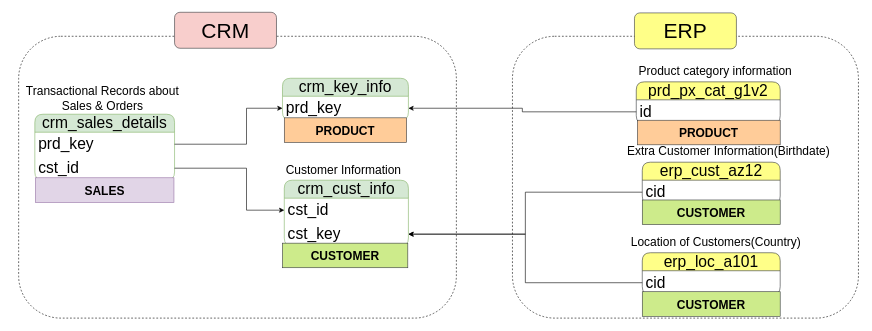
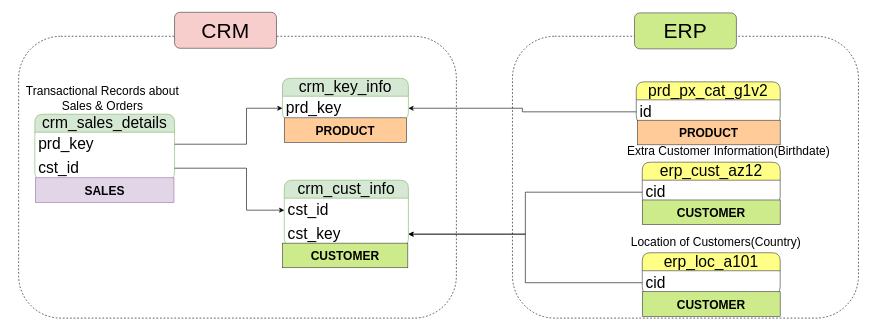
  <mxCell id="0" />
  <mxCell id="1" parent="0" />
  <mxCell id="2" value="crm_cust_info" style="swimlane;fontStyle=0;childLayout=stackLayout;horizontal=1;startSize=30;horizontalStack=0;resizeParent=1;resizeParentMax=0;resizeLast=0;collapsible=1;marginBottom=0;whiteSpace=wrap;html=1;rounded=1;fillColor=#d5e8d4;strokeColor=#82b366;fontSize=26;" parent="1" vertex="1"><mxGeometry x="473" y="300" width="207" height="110" as="geometry"><mxRectangle x="270" y="80" width="200" height="40" as="alternateBounds" /></mxGeometry></mxCell>
  <mxCell id="3" value="cst_id" style="text;strokeColor=none;fillColor=none;align=left;verticalAlign=middle;spacingLeft=4;spacingRight=4;overflow=hidden;points=[[0,0.5],[1,0.5]];portConstraint=eastwest;rotatable=0;whiteSpace=wrap;html=1;fontSize=26;" parent="2" vertex="1"><mxGeometry y="30" width="207" height="40" as="geometry" /></mxCell>
  <mxCell id="4" value="cst_key" style="text;strokeColor=none;fillColor=none;align=left;verticalAlign=middle;spacingLeft=4;spacingRight=4;overflow=hidden;points=[[0,0.5],[1,0.5]];portConstraint=eastwest;rotatable=0;whiteSpace=wrap;html=1;fontSize=26;" parent="2" vertex="1"><mxGeometry y="70" width="207" height="40" as="geometry" /></mxCell>
- <mxCell id="5" value="&lt;font style=&quot;font-size: 20px;&quot;&gt;Customer Information&lt;/font&gt;" style="text;html=1;strokeColor=none;fillColor=none;align=center;verticalAlign=middle;whiteSpace=wrap;rounded=0;" parent="1" vertex="1"><mxGeometry x="458" y="267" width="228" height="30" as="geometry" /></mxCell>
  <mxCell id="6" value="crm_key_info" style="swimlane;fontStyle=0;childLayout=stackLayout;horizontal=1;startSize=30;horizontalStack=0;resizeParent=1;resizeParentMax=0;resizeLast=0;collapsible=1;marginBottom=0;whiteSpace=wrap;html=1;rounded=1;fillColor=#d5e8d4;strokeColor=#82b366;fontSize=26;" parent="1" vertex="1"><mxGeometry x="470" y="130" width="210" height="70" as="geometry"><mxRectangle x="270" y="80" width="200" height="40" as="alternateBounds" /></mxGeometry></mxCell>
  <mxCell id="7" value="prd_key" style="text;strokeColor=none;fillColor=none;align=left;verticalAlign=middle;spacingLeft=4;spacingRight=4;overflow=hidden;points=[[0,0.5],[1,0.5]];portConstraint=eastwest;rotatable=0;whiteSpace=wrap;html=1;fontSize=26;" parent="6" vertex="1"><mxGeometry y="30" width="210" height="40" as="geometry" /></mxCell>
  <mxCell id="8" value="crm_sales_details" style="swimlane;fontStyle=0;childLayout=stackLayout;horizontal=1;startSize=30;horizontalStack=0;resizeParent=1;resizeParentMax=0;resizeLast=0;collapsible=1;marginBottom=0;whiteSpace=wrap;html=1;rounded=1;fillColor=#d5e8d4;strokeColor=#82b366;fontSize=26;" parent="1" vertex="1"><mxGeometry x="57" y="190" width="233" height="110" as="geometry"><mxRectangle x="270" y="80" width="200" height="40" as="alternateBounds" /></mxGeometry></mxCell>
  <mxCell id="9" value="prd_key" style="text;strokeColor=none;fillColor=none;align=left;verticalAlign=middle;spacingLeft=4;spacingRight=4;overflow=hidden;points=[[0,0.5],[1,0.5]];portConstraint=eastwest;rotatable=0;whiteSpace=wrap;html=1;fontSize=26;" parent="8" vertex="1"><mxGeometry y="30" width="233" height="40" as="geometry" /></mxCell>
  <mxCell id="10" value="cst_id" style="text;strokeColor=none;fillColor=none;align=left;verticalAlign=middle;spacingLeft=4;spacingRight=4;overflow=hidden;points=[[0,0.5],[1,0.5]];portConstraint=eastwest;rotatable=0;whiteSpace=wrap;html=1;fontSize=26;" parent="8" vertex="1"><mxGeometry y="70" width="233" height="40" as="geometry" /></mxCell>
  <mxCell id="11" value="&lt;font style=&quot;font-size: 20px;&quot;&gt;Transactional Records about Sales &amp;amp; Orders&lt;/font&gt;" style="text;html=1;strokeColor=none;fillColor=none;align=center;verticalAlign=middle;whiteSpace=wrap;rounded=0;" parent="1" vertex="1"><mxGeometry x="20" y="140" width="300" height="46" as="geometry" /></mxCell>
  <mxCell id="12" style="edgeStyle=elbowEdgeStyle;rounded=0;orthogonalLoop=1;jettySize=auto;html=1;entryX=0;entryY=0.5;entryDx=0;entryDy=0;" parent="1" source="10" target="3" edge="1"><mxGeometry relative="1" as="geometry"><Array as="points"><mxPoint x="410" y="310" /></Array></mxGeometry></mxCell>
  <mxCell id="13" style="edgeStyle=orthogonalEdgeStyle;rounded=0;orthogonalLoop=1;jettySize=auto;html=1;entryX=0;entryY=0.5;entryDx=0;entryDy=0;" parent="1" source="9" target="7" edge="1"><mxGeometry relative="1" as="geometry"><Array as="points"><mxPoint x="410" y="240" /><mxPoint x="410" y="180" /></Array></mxGeometry></mxCell>
  <mxCell id="14" value="erp_cust_az12" style="swimlane;fontStyle=0;childLayout=stackLayout;horizontal=1;startSize=30;horizontalStack=0;resizeParent=1;resizeParentMax=0;resizeLast=0;collapsible=1;marginBottom=0;whiteSpace=wrap;html=1;rounded=1;fillColor=#ffff88;strokeColor=#36393d;fontSize=26;" parent="1" vertex="1"><mxGeometry x="1070" y="270" width="230" height="70" as="geometry"><mxRectangle x="270" y="80" width="200" height="40" as="alternateBounds" /></mxGeometry></mxCell>
  <mxCell id="15" value="cid" style="text;strokeColor=none;fillColor=none;align=left;verticalAlign=middle;spacingLeft=4;spacingRight=4;overflow=hidden;points=[[0,0.5],[1,0.5]];portConstraint=eastwest;rotatable=0;whiteSpace=wrap;html=1;fontSize=26;" parent="14" vertex="1"><mxGeometry y="30" width="230" height="40" as="geometry" /></mxCell>
  <mxCell id="16" value="&lt;font style=&quot;font-size: 20px;&quot;&gt;Extra Customer Information(Birthdate)&lt;/font&gt;" style="text;html=1;strokeColor=none;fillColor=none;align=center;verticalAlign=middle;whiteSpace=wrap;rounded=0;" parent="1" vertex="1"><mxGeometry x="1038" y="236" width="352" height="30" as="geometry" /></mxCell>
  <mxCell id="17" style="edgeStyle=orthogonalEdgeStyle;rounded=0;orthogonalLoop=1;jettySize=auto;html=1;exitX=0;exitY=0.5;exitDx=0;exitDy=0;" parent="1" source="15" target="4" edge="1"><mxGeometry relative="1" as="geometry" /></mxCell>
  <mxCell id="18" value="erp_loc_a101" style="swimlane;fontStyle=0;childLayout=stackLayout;horizontal=1;startSize=30;horizontalStack=0;resizeParent=1;resizeParentMax=0;resizeLast=0;collapsible=1;marginBottom=0;whiteSpace=wrap;html=1;rounded=1;fillColor=#ffff88;strokeColor=#36393d;fontSize=26;" parent="1" vertex="1"><mxGeometry x="1070" y="421" width="230" height="70" as="geometry"><mxRectangle x="270" y="80" width="200" height="40" as="alternateBounds" /></mxGeometry></mxCell>
  <mxCell id="19" value="cid" style="text;strokeColor=none;fillColor=none;align=left;verticalAlign=middle;spacingLeft=4;spacingRight=4;overflow=hidden;points=[[0,0.5],[1,0.5]];portConstraint=eastwest;rotatable=0;whiteSpace=wrap;html=1;fontSize=26;" parent="18" vertex="1"><mxGeometry y="30" width="230" height="40" as="geometry" /></mxCell>
  <mxCell id="20" value="&lt;font style=&quot;font-size: 20px;&quot;&gt;Location of Customers(Country)&lt;/font&gt;" style="text;html=1;strokeColor=none;fillColor=none;align=center;verticalAlign=middle;whiteSpace=wrap;rounded=0;" parent="1" vertex="1"><mxGeometry x="1017" y="387" width="352" height="30" as="geometry" /></mxCell>
  <mxCell id="21" style="edgeStyle=orthogonalEdgeStyle;rounded=0;orthogonalLoop=1;jettySize=auto;html=1;entryX=1;entryY=0.5;entryDx=0;entryDy=0;" parent="1" source="19" target="4" edge="1"><mxGeometry relative="1" as="geometry" /></mxCell>
  <mxCell id="22" value="prd_px_cat_g1v2" style="swimlane;fontStyle=0;childLayout=stackLayout;horizontal=1;startSize=30;horizontalStack=0;resizeParent=1;resizeParentMax=0;resizeLast=0;collapsible=1;marginBottom=0;whiteSpace=wrap;html=1;rounded=1;fillColor=#ffff88;strokeColor=#36393d;fontSize=26;" parent="1" vertex="1"><mxGeometry x="1060" y="136" width="240" height="70" as="geometry"><mxRectangle x="270" y="80" width="200" height="40" as="alternateBounds" /></mxGeometry></mxCell>
  <mxCell id="23" value="id" style="text;strokeColor=none;fillColor=none;align=left;verticalAlign=middle;spacingLeft=4;spacingRight=4;overflow=hidden;points=[[0,0.5],[1,0.5]];portConstraint=eastwest;rotatable=0;whiteSpace=wrap;html=1;fontSize=26;" parent="22" vertex="1"><mxGeometry y="30" width="240" height="40" as="geometry" /></mxCell>
- <mxCell id="24" value="&lt;span style=&quot;font-size: 20px;&quot;&gt;Product category information&lt;/span&gt;" style="text;html=1;strokeColor=none;fillColor=none;align=center;verticalAlign=middle;whiteSpace=wrap;rounded=0;" parent="1" vertex="1"><mxGeometry x="1016" y="102" width="352" height="30" as="geometry" /></mxCell>
  <mxCell id="25" style="edgeStyle=orthogonalEdgeStyle;rounded=0;orthogonalLoop=1;jettySize=auto;html=1;entryX=1;entryY=0.5;entryDx=0;entryDy=0;" parent="1" source="23" target="7" edge="1"><mxGeometry relative="1" as="geometry" /></mxCell>
  <mxCell id="26" value="" style="rounded=1;whiteSpace=wrap;html=1;fillColor=none;dashed=1;" parent="1" vertex="1"><mxGeometry x="30" y="60" width="730" height="470" as="geometry" /></mxCell>
  <mxCell id="27" value="&lt;font style=&quot;font-size: 35px;&quot;&gt;CRM&lt;/font&gt;" style="rounded=1;whiteSpace=wrap;html=1;fillColor=#f8cecc;strokeColor=#36393d;" parent="1" vertex="1"><mxGeometry x="290" y="20" width="170" height="60" as="geometry" /></mxCell>
  <mxCell id="28" value="" style="rounded=1;whiteSpace=wrap;html=1;fillColor=none;dashed=1;" parent="1" vertex="1"><mxGeometry x="853.5" y="60" width="577" height="470" as="geometry" /></mxCell>
- <mxCell id="29" value="&lt;font style=&quot;font-size: 35px;&quot;&gt;ERP&lt;/font&gt;" style="rounded=1;whiteSpace=wrap;html=1;fillColor=#ffff88;strokeColor=#36393d;" parent="1" vertex="1"><mxGeometry x="1057" y="21" width="170" height="60" as="geometry" /></mxCell>
+ <mxCell id="29" value="&lt;font style=&quot;font-size: 35px;&quot;&gt;ERP&lt;/font&gt;" style="rounded=1;whiteSpace=wrap;html=1;fillColor=#cdeb8b;strokeColor=#36393d;" parent="1" vertex="1"><mxGeometry x="1057" y="21" width="170" height="60" as="geometry" /></mxCell>
  <mxCell id="30" value="PRODUCT" style="text;html=1;strokeColor=#36393d;fillColor=#ffcc99;align=center;verticalAlign=middle;whiteSpace=wrap;overflow=hidden;fontSize=20;fontStyle=1;rounded=0;" parent="1" vertex="1"><mxGeometry x="473" y="196" width="204" height="41" as="geometry" /></mxCell>
  <mxCell id="31" value="PRODUCT" style="text;html=1;strokeColor=#36393d;fillColor=#ffcc99;align=center;verticalAlign=middle;whiteSpace=wrap;overflow=hidden;fontSize=20;fontStyle=1;rounded=0;" parent="1" vertex="1"><mxGeometry x="1062" y="200" width="238" height="41" as="geometry" /></mxCell>
  <mxCell id="32" value="CUSTOMER" style="text;html=1;strokeColor=#36393d;fillColor=#cdeb8b;align=center;verticalAlign=middle;whiteSpace=wrap;overflow=hidden;fontSize=20;fontStyle=1;rounded=0;" parent="1" vertex="1"><mxGeometry x="1070" y="333" width="230" height="41" as="geometry" /></mxCell>
  <mxCell id="33" value="CUSTOMER" style="text;html=1;strokeColor=#36393d;fillColor=#cdeb8b;align=center;verticalAlign=middle;whiteSpace=wrap;overflow=hidden;fontSize=20;fontStyle=1;rounded=0;" parent="1" vertex="1"><mxGeometry x="1070" y="486" width="230" height="41" as="geometry" /></mxCell>
  <mxCell id="34" value="CUSTOMER" style="text;html=1;strokeColor=#36393d;fillColor=#cdeb8b;align=center;verticalAlign=middle;whiteSpace=wrap;overflow=hidden;fontSize=20;fontStyle=1;rounded=0;" parent="1" vertex="1"><mxGeometry x="470" y="405" width="209" height="41" as="geometry" /></mxCell>
  <mxCell id="35" value="SALES" style="text;html=1;strokeColor=#9673a6;fillColor=#e1d5e7;align=center;verticalAlign=middle;whiteSpace=wrap;overflow=hidden;fontSize=20;fontStyle=1;rounded=0;" parent="1" vertex="1"><mxGeometry x="58" y="296" width="231" height="41" as="geometry" /></mxCell>
